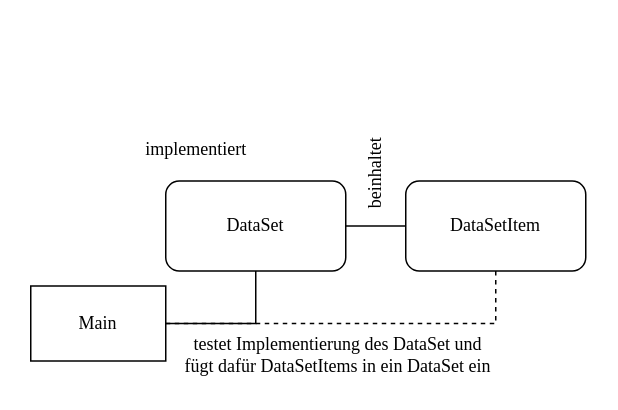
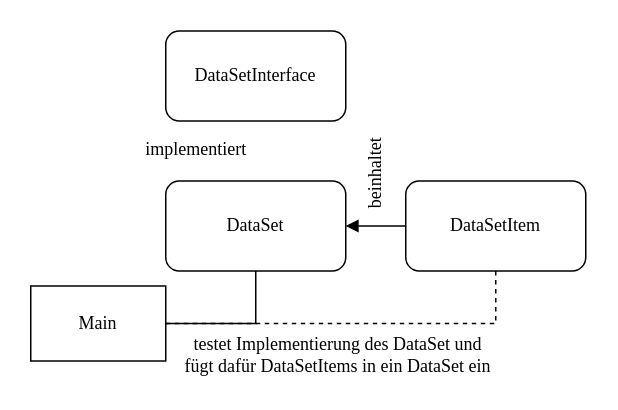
  <mxCell id="0" />
  <mxCell id="1" parent="0" />
+ <mxCell id="2" value="DataSetInterface" style="rounded=1;whiteSpace=wrap;html=1;fontFamily=Times New Roman;" vertex="1" parent="1"><mxGeometry x="110" y="20" width="120" height="60" as="geometry" /></mxCell>
  <mxCell id="3" value="DataSet" style="rounded=1;whiteSpace=wrap;html=1;fontFamily=Times New Roman;" vertex="1" parent="1"><mxGeometry x="110" y="120" width="120" height="60" as="geometry" /></mxCell>
  <mxCell id="4" style="edgeStyle=orthogonalEdgeStyle;rounded=0;orthogonalLoop=1;jettySize=auto;html=1;exitX=0.5;exitY=1;exitDx=0;exitDy=0;entryX=1;entryY=0.5;entryDx=0;entryDy=0;dashed=1;fontFamily=Times New Roman;endArrow=none;endFill=0;" edge="1" parent="1" source="5" target="8"><mxGeometry relative="1" as="geometry" /></mxCell>
  <mxCell id="5" value="DataSetItem" style="rounded=1;whiteSpace=wrap;html=1;fontFamily=Times New Roman;" vertex="1" parent="1"><mxGeometry x="270" y="120" width="120" height="60" as="geometry" /></mxCell>
- <mxCell id="6" value="" style="endArrow=none;html=1;rounded=0;fontFamily=Times New Roman;entryX=1;entryY=0.5;entryDx=0;entryDy=0;" edge="1" parent="1" source="5" target="3"><mxGeometry width="50" height="50" relative="1" as="geometry"><mxPoint x="320" y="220" as="sourcePoint" /><mxPoint x="370" y="170" as="targetPoint" /></mxGeometry></mxCell>
+ <mxCell id="6" value="" style="endArrow=block;html=1;rounded=0;fontFamily=Times New Roman;entryX=1;entryY=0.5;entryDx=0;entryDy=0;" edge="1" parent="1" source="5" target="3"><mxGeometry width="50" height="50" relative="1" as="geometry"><mxPoint x="320" y="220" as="sourcePoint" /><mxPoint x="370" y="170" as="targetPoint" /></mxGeometry></mxCell>
  <mxCell id="7" style="edgeStyle=orthogonalEdgeStyle;rounded=0;orthogonalLoop=1;jettySize=auto;html=1;exitX=1;exitY=0.5;exitDx=0;exitDy=0;entryX=0.5;entryY=1;entryDx=0;entryDy=0;fontFamily=Times New Roman;endArrow=none;endFill=0;dashed=0;" edge="1" parent="1" source="8" target="3"><mxGeometry relative="1" as="geometry" /></mxCell>
  <mxCell id="8" value="Main" style="rounded=0;whiteSpace=wrap;html=1;fontFamily=Times New Roman;" vertex="1" parent="1"><mxGeometry x="20" y="190" width="90" height="50" as="geometry" /></mxCell>
  <mxCell id="9" value="implementiert" style="text;html=1;strokeColor=none;fillColor=none;align=center;verticalAlign=middle;whiteSpace=wrap;rounded=0;fontFamily=Times New Roman;" vertex="1" parent="1"><mxGeometry x="91" y="84" width="79" height="30" as="geometry" /></mxCell>
  <mxCell id="10" value="beinhaltet" style="text;html=1;strokeColor=none;fillColor=none;align=center;verticalAlign=middle;whiteSpace=wrap;rounded=0;fontFamily=Times New Roman;rotation=270;" vertex="1" parent="1"><mxGeometry x="220" y="100" width="60" height="30" as="geometry" /></mxCell>
  <mxCell id="11" value="testet Implementierung des DataSet und fügt dafür DataSetItems in ein DataSet ein" style="text;html=1;strokeColor=none;fillColor=none;align=center;verticalAlign=middle;whiteSpace=wrap;rounded=0;fontFamily=Times New Roman;" vertex="1" parent="1"><mxGeometry x="120" y="221" width="209.5" height="30" as="geometry" /></mxCell>
